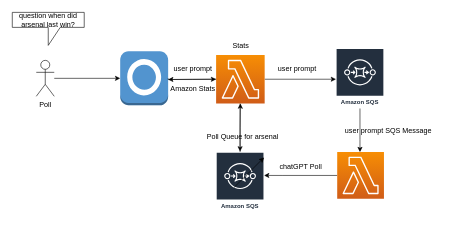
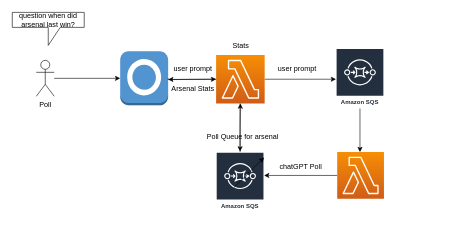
  <mxCell id="0" />
  <mxCell id="1" parent="0" />
  <mxCell id="2" value="" style="outlineConnect=0;dashed=0;verticalLabelPosition=bottom;verticalAlign=top;align=center;html=1;shape=mxgraph.aws3.alexa_skill;fillColor=#5294CF;gradientColor=none;" parent="1" vertex="1"><mxGeometry x="200" y="85" width="80" height="90" as="geometry" /></mxCell>
  <mxCell id="3" value="" style="edgeStyle=orthogonalEdgeStyle;rounded=0;orthogonalLoop=1;jettySize=auto;html=1;" parent="1" source="4" target="2" edge="1"><mxGeometry relative="1" as="geometry" /></mxCell>
  <mxCell id="4" value="Poll" style="shape=umlActor;verticalLabelPosition=bottom;verticalAlign=top;html=1;outlineConnect=0;" parent="1" vertex="1"><mxGeometry x="60" y="100" width="30" height="60" as="geometry" /></mxCell>
  <mxCell id="5" value="" style="edgeStyle=orthogonalEdgeStyle;rounded=0;orthogonalLoop=1;jettySize=auto;html=1;" parent="1" source="6" target="10" edge="1"><mxGeometry relative="1" as="geometry"><Array as="points"><mxPoint x="600" y="232" /><mxPoint x="600" y="232" /></Array></mxGeometry></mxCell>
  <mxCell id="6" value="Amazon SQS" style="sketch=0;outlineConnect=0;fontColor=#232F3E;gradientColor=none;strokeColor=#ffffff;fillColor=#232F3E;dashed=0;verticalLabelPosition=middle;verticalAlign=bottom;align=center;html=1;whiteSpace=wrap;fontSize=10;fontStyle=1;spacing=3;shape=mxgraph.aws4.productIcon;prIcon=mxgraph.aws4.sqs;" parent="1" vertex="1"><mxGeometry x="560" y="80" width="80" height="100" as="geometry" /></mxCell>
  <mxCell id="7" value="" style="edgeStyle=orthogonalEdgeStyle;rounded=0;orthogonalLoop=1;jettySize=auto;html=1;" parent="1" source="8" target="6" edge="1"><mxGeometry relative="1" as="geometry"><Array as="points"><mxPoint x="530" y="132" /><mxPoint x="530" y="132" /></Array></mxGeometry></mxCell>
  <mxCell id="8" value="" style="sketch=0;points=[[0,0,0],[0.25,0,0],[0.5,0,0],[0.75,0,0],[1,0,0],[0,1,0],[0.25,1,0],[0.5,1,0],[0.75,1,0],[1,1,0],[0,0.25,0],[0,0.5,0],[0,0.75,0],[1,0.25,0],[1,0.5,0],[1,0.75,0]];outlineConnect=0;fontColor=#232F3E;gradientColor=#F78E04;gradientDirection=north;fillColor=#D05C17;strokeColor=#ffffff;dashed=0;verticalLabelPosition=bottom;verticalAlign=top;align=center;html=1;fontSize=12;fontStyle=0;aspect=fixed;shape=mxgraph.aws4.resourceIcon;resIcon=mxgraph.aws4.lambda;" parent="1" vertex="1"><mxGeometry x="360" y="91" width="81" height="81" as="geometry" /></mxCell>
  <mxCell id="9" value="" style="edgeStyle=orthogonalEdgeStyle;rounded=0;orthogonalLoop=1;jettySize=auto;html=1;" parent="1" source="10" target="12" edge="1"><mxGeometry relative="1" as="geometry"><Array as="points"><mxPoint x="470" y="292" /><mxPoint x="470" y="292" /></Array></mxGeometry></mxCell>
  <mxCell id="10" value="" style="sketch=0;points=[[0,0,0],[0.25,0,0],[0.5,0,0],[0.75,0,0],[1,0,0],[0,1,0],[0.25,1,0],[0.5,1,0],[0.75,1,0],[1,1,0],[0,0.25,0],[0,0.5,0],[0,0.75,0],[1,0.25,0],[1,0.5,0],[1,0.75,0]];outlineConnect=0;fontColor=#232F3E;gradientColor=#F78E04;gradientDirection=north;fillColor=#D05C17;strokeColor=#ffffff;dashed=0;verticalLabelPosition=bottom;verticalAlign=top;align=center;html=1;fontSize=12;fontStyle=0;aspect=fixed;shape=mxgraph.aws4.resourceIcon;resIcon=mxgraph.aws4.lambda;" parent="1" vertex="1"><mxGeometry x="562" y="253" width="78" height="78" as="geometry" /></mxCell>
  <mxCell id="11" value="" style="edgeStyle=orthogonalEdgeStyle;rounded=0;orthogonalLoop=1;jettySize=auto;html=1;" parent="1" source="12" target="8" edge="1"><mxGeometry relative="1" as="geometry" /></mxCell>
  <mxCell id="12" value="Amazon SQS" style="sketch=0;outlineConnect=0;fontColor=#232F3E;gradientColor=none;strokeColor=#ffffff;fillColor=#232F3E;dashed=0;verticalLabelPosition=middle;verticalAlign=bottom;align=center;html=1;whiteSpace=wrap;fontSize=10;fontStyle=1;spacing=3;shape=mxgraph.aws4.productIcon;prIcon=mxgraph.aws4.sqs;" parent="1" vertex="1"><mxGeometry x="360" y="253" width="80" height="100" as="geometry" /></mxCell>
  <mxCell id="13" value="" style="edgeStyle=orthogonalEdgeStyle;rounded=0;orthogonalLoop=1;jettySize=auto;html=1;exitX=1;exitY=0.5;exitDx=0;exitDy=0;exitPerimeter=0;entryX=0;entryY=0.5;entryDx=0;entryDy=0;entryPerimeter=0;" parent="1" source="2" target="8" edge="1"><mxGeometry relative="1" as="geometry"><mxPoint x="370" y="140" as="sourcePoint" /><mxPoint x="290" y="140" as="targetPoint" /><Array as="points"><mxPoint x="280" y="132" /><mxPoint x="320" y="132" /></Array></mxGeometry></mxCell>
  <mxCell id="14" value="question when did arsenal last win?" style="shape=callout;whiteSpace=wrap;html=1;perimeter=calloutPerimeter;" parent="1" vertex="1"><mxGeometry x="20" y="20" width="120" height="55" as="geometry" /></mxCell>
  <mxCell id="15" value="" style="endArrow=classic;html=1;rounded=0;" parent="1" edge="1"><mxGeometry width="50" height="50" relative="1" as="geometry"><mxPoint x="390" y="312" as="sourcePoint" /><mxPoint x="440" y="262" as="targetPoint" /></mxGeometry></mxCell>
  <mxCell id="16" value="" style="edgeStyle=orthogonalEdgeStyle;rounded=0;orthogonalLoop=1;jettySize=auto;html=1;exitX=0;exitY=0.5;exitDx=0;exitDy=0;exitPerimeter=0;" parent="1" source="8" edge="1"><mxGeometry relative="1" as="geometry"><mxPoint x="300" y="150" as="sourcePoint" /><mxPoint x="280" y="132" as="targetPoint" /><Array as="points"><mxPoint x="320" y="132" /><mxPoint x="320" y="132" /></Array></mxGeometry></mxCell>
  <mxCell id="17" value="Stats" style="text;html=1;align=center;verticalAlign=middle;resizable=0;points=[];autosize=1;strokeColor=none;fillColor=none;" parent="1" vertex="1"><mxGeometry x="365.5" y="61" width="70" height="30" as="geometry" /></mxCell>
  <mxCell id="18" value="chatGPT Poll" style="text;html=1;align=center;verticalAlign=middle;resizable=0;points=[];autosize=1;strokeColor=none;fillColor=none;" parent="1" vertex="1"><mxGeometry x="435.5" y="262" width="130" height="30" as="geometry" /></mxCell>
  <mxCell id="19" value="Poll Queue for arsenal" style="text;html=1;align=center;verticalAlign=middle;resizable=0;points=[];autosize=1;strokeColor=none;fillColor=none;" parent="1" vertex="1"><mxGeometry x="328.5" y="212" width="150" height="30" as="geometry" /></mxCell>
  <mxCell id="20" value="" style="edgeStyle=orthogonalEdgeStyle;rounded=0;orthogonalLoop=1;jettySize=auto;html=1;" parent="1" edge="1"><mxGeometry relative="1" as="geometry"><mxPoint x="400" y="172" as="sourcePoint" /><mxPoint x="400" y="252" as="targetPoint" /></mxGeometry></mxCell>
  <mxCell id="21" value="user prompt" style="text;html=1;align=center;verticalAlign=middle;resizable=0;points=[];autosize=1;strokeColor=none;fillColor=none;" parent="1" vertex="1"><mxGeometry x="450" y="100" width="90" height="30" as="geometry" /></mxCell>
- <mxCell id="22" value="user prompt SQS Message" style="text;html=1;align=center;verticalAlign=middle;resizable=0;points=[];autosize=1;strokeColor=none;fillColor=none;" parent="1" vertex="1"><mxGeometry x="561.5" y="202" width="170" height="30" as="geometry" /></mxCell>
  <mxCell id="23" value="user prompt" style="text;html=1;align=center;verticalAlign=middle;resizable=0;points=[];autosize=1;strokeColor=none;fillColor=none;" parent="1" vertex="1"><mxGeometry x="275.5" y="100" width="90" height="30" as="geometry" /></mxCell>
- <mxCell id="24" value="Amazon Stats" style="text;html=1;align=center;verticalAlign=middle;resizable=0;points=[];autosize=1;strokeColor=none;fillColor=none;" parent="1" vertex="1"><mxGeometry x="275.5" y="132" width="90" height="30" as="geometry" /></mxCell>
+ <mxCell id="24" value="Arsenal Stats" style="text;html=1;align=center;verticalAlign=middle;resizable=0;points=[];autosize=1;strokeColor=none;fillColor=none;" parent="1" vertex="1"><mxGeometry x="275.5" y="132" width="90" height="30" as="geometry" /></mxCell>
